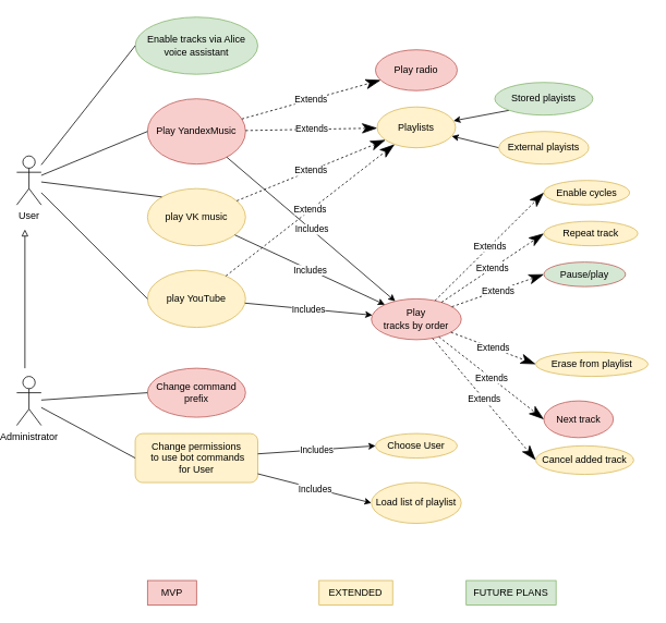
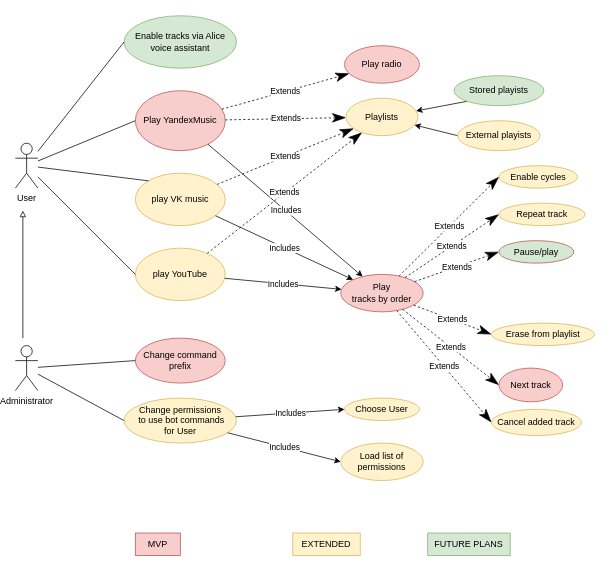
  <mxCell id="0" />
  <mxCell id="1" parent="0" />
  <mxCell id="2" value="Play YandexMusic" style="ellipse;whiteSpace=wrap;html=1;fillColor=#f8cecc;strokeColor=#b85450;" parent="1" vertex="1"><mxGeometry x="180" y="120" width="120" height="80" as="geometry" /></mxCell>
  <mxCell id="3" value="Play radio" style="ellipse;whiteSpace=wrap;html=1;fillColor=#f8cecc;strokeColor=#b85450;" parent="1" vertex="1"><mxGeometry x="459" y="60" width="100" height="50" as="geometry" /></mxCell>
  <mxCell id="4" value="Playlists" style="ellipse;whiteSpace=wrap;html=1;fillColor=#fff2cc;strokeColor=#d6b656;" parent="1" vertex="1"><mxGeometry x="461" y="130" width="96" height="50" as="geometry" /></mxCell>
  <mxCell id="5" value="Play&lt;br&gt;tracks by order" style="ellipse;whiteSpace=wrap;html=1;fillColor=#f8cecc;strokeColor=#b85450;" parent="1" vertex="1"><mxGeometry x="454" y="365" width="110" height="50" as="geometry" /></mxCell>
  <mxCell id="6" value="play VK music" style="ellipse;whiteSpace=wrap;html=1;fillColor=#fff2cc;strokeColor=#d6b656;" parent="1" vertex="1"><mxGeometry x="180" y="230" width="120" height="70" as="geometry" /></mxCell>
  <mxCell id="7" style="rounded=0;orthogonalLoop=1;jettySize=auto;html=1;exitX=0;exitY=1;exitDx=0;exitDy=0;" parent="1" source="8" target="4" edge="1"><mxGeometry relative="1" as="geometry" /></mxCell>
  <mxCell id="8" value="Stored playists" style="ellipse;whiteSpace=wrap;html=1;fillColor=#d5e8d4;strokeColor=#82b366;" parent="1" vertex="1"><mxGeometry x="605" y="100" width="120" height="40" as="geometry" /></mxCell>
  <mxCell id="9" style="rounded=0;orthogonalLoop=1;jettySize=auto;html=1;exitX=0;exitY=0.5;exitDx=0;exitDy=0;" parent="1" source="10" target="4" edge="1"><mxGeometry relative="1" as="geometry" /></mxCell>
  <mxCell id="10" value="External playists" style="ellipse;whiteSpace=wrap;html=1;fillColor=#fff2cc;strokeColor=#d6b656;" parent="1" vertex="1"><mxGeometry x="610" y="160" width="110" height="40" as="geometry" /></mxCell>
  <mxCell id="11" value="" style="endArrow=none;html=1;rounded=0;entryX=0;entryY=0.5;entryDx=0;entryDy=0;endFill=0;" parent="1" source="21" target="2" edge="1"><mxGeometry width="50" height="50" relative="1" as="geometry"><mxPoint x="70" y="160" as="sourcePoint" /><mxPoint x="390" y="300" as="targetPoint" /></mxGeometry></mxCell>
  <mxCell id="12" value="" style="endArrow=none;html=1;rounded=0;entryX=0;entryY=0;entryDx=0;entryDy=0;endFill=0;" parent="1" source="21" target="6" edge="1"><mxGeometry width="50" height="50" relative="1" as="geometry"><mxPoint x="70" y="160" as="sourcePoint" /><mxPoint x="180" y="170" as="targetPoint" /></mxGeometry></mxCell>
  <mxCell id="13" value="Administrator" style="shape=umlActor;verticalLabelPosition=bottom;verticalAlign=top;html=1;outlineConnect=0;" parent="1" vertex="1"><mxGeometry x="20" y="460" width="30" height="60" as="geometry" /></mxCell>
  <mxCell id="14" value="play YouTube" style="ellipse;whiteSpace=wrap;html=1;fillColor=#fff2cc;strokeColor=#d6b656;" parent="1" vertex="1"><mxGeometry x="180" y="330" width="120" height="70" as="geometry" /></mxCell>
  <mxCell id="15" value="" style="endArrow=none;html=1;rounded=0;entryX=0;entryY=0.5;entryDx=0;entryDy=0;endFill=0;" parent="1" source="21" target="14" edge="1"><mxGeometry width="50" height="50" relative="1" as="geometry"><mxPoint x="70" y="160" as="sourcePoint" /><mxPoint x="208" y="280" as="targetPoint" /></mxGeometry></mxCell>
  <mxCell id="16" value="Change command prefix" style="ellipse;whiteSpace=wrap;html=1;fillColor=#f8cecc;strokeColor=#b85450;" parent="1" vertex="1"><mxGeometry x="180" y="450" width="120" height="60" as="geometry" /></mxCell>
- <mxCell id="17" value="Change permissions&lt;br&gt;&amp;nbsp;to&amp;nbsp;use bot commands &lt;br&gt;for User" style="whiteSpace=wrap;html=1;fillColor=#fff2cc;strokeColor=#d6b656;rounded=1;" parent="1" vertex="1"><mxGeometry x="165" y="530" width="150" height="60" as="geometry" /></mxCell>
+ <mxCell id="17" value="Change permissions&lt;br&gt;&amp;nbsp;to&amp;nbsp;use bot commands &lt;br&gt;for User" style="ellipse;whiteSpace=wrap;html=1;fillColor=#fff2cc;strokeColor=#d6b656;" parent="1" vertex="1"><mxGeometry x="165" y="530" width="150" height="60" as="geometry" /></mxCell>
  <mxCell id="18" value="" style="endArrow=none;html=1;rounded=0;exitX=0;exitY=0.5;exitDx=0;exitDy=0;" parent="1" source="16" target="13" edge="1"><mxGeometry width="50" height="50" relative="1" as="geometry"><mxPoint x="340" y="450" as="sourcePoint" /><mxPoint x="390" y="400" as="targetPoint" /></mxGeometry></mxCell>
  <mxCell id="19" value="" style="endArrow=none;html=1;rounded=0;exitX=0;exitY=0.5;exitDx=0;exitDy=0;" parent="1" source="17" target="13" edge="1"><mxGeometry width="50" height="50" relative="1" as="geometry"><mxPoint x="190" y="510" as="sourcePoint" /><mxPoint x="60" y="501" as="targetPoint" /></mxGeometry></mxCell>
  <mxCell id="20" value="" style="endArrow=block;html=1;rounded=0;endFill=0;" parent="1" edge="1"><mxGeometry width="50" height="50" relative="1" as="geometry"><mxPoint x="30" y="450" as="sourcePoint" /><mxPoint x="30" y="280" as="targetPoint" /></mxGeometry></mxCell>
  <mxCell id="21" value="User" style="shape=umlActor;verticalLabelPosition=bottom;verticalAlign=top;html=1;outlineConnect=0;" parent="1" vertex="1"><mxGeometry x="20" y="190" width="30" height="60" as="geometry" /></mxCell>
  <mxCell id="22" value="Extends" style="endArrow=classicThin;endSize=16;endFill=1;html=1;rounded=0;dashed=1;" parent="1" source="2" target="3" edge="1"><mxGeometry width="160" relative="1" as="geometry"><mxPoint x="280" y="430" as="sourcePoint" /><mxPoint x="440" y="430" as="targetPoint" /></mxGeometry></mxCell>
  <mxCell id="23" value="" style="endArrow=classic;html=1;rounded=0;" parent="1" source="2" target="5" edge="1"><mxGeometry relative="1" as="geometry"><mxPoint x="306" y="184" as="sourcePoint" /><mxPoint x="395" y="205" as="targetPoint" /></mxGeometry></mxCell>
  <mxCell id="24" value="Includes" style="edgeLabel;resizable=0;html=1;align=center;verticalAlign=middle;" parent="23" connectable="0" vertex="1"><mxGeometry relative="1" as="geometry" /></mxCell>
  <mxCell id="25" value="" style="endArrow=none;html=1;rounded=0;startArrow=classic;startFill=1;endFill=0;" parent="1" source="5" target="6" edge="1"><mxGeometry relative="1" as="geometry"><mxPoint x="316" y="194" as="sourcePoint" /><mxPoint x="405" y="215" as="targetPoint" /></mxGeometry></mxCell>
  <mxCell id="26" value="Includes" style="edgeLabel;resizable=0;html=1;align=center;verticalAlign=middle;" parent="25" connectable="0" vertex="1"><mxGeometry relative="1" as="geometry" /></mxCell>
  <mxCell id="27" value="" style="endArrow=classic;html=1;rounded=0;startArrow=none;startFill=0;endFill=1;" parent="1" source="14" target="5" edge="1"><mxGeometry relative="1" as="geometry"><mxPoint x="326" y="204" as="sourcePoint" /><mxPoint x="415" y="225" as="targetPoint" /></mxGeometry></mxCell>
  <mxCell id="28" value="Includes" style="edgeLabel;resizable=0;html=1;align=center;verticalAlign=middle;" parent="27" connectable="0" vertex="1"><mxGeometry relative="1" as="geometry" /></mxCell>
  <mxCell id="29" value="Extends" style="endArrow=classicThin;endSize=16;endFill=1;html=1;rounded=0;dashed=1;" parent="1" source="6" target="4" edge="1"><mxGeometry width="160" relative="1" as="geometry"><mxPoint x="303" y="151" as="sourcePoint" /><mxPoint x="393" y="119" as="targetPoint" /></mxGeometry></mxCell>
  <mxCell id="30" value="Extends" style="endArrow=classicThin;endSize=16;endFill=1;html=1;rounded=0;dashed=1;" parent="1" source="2" target="4" edge="1"><mxGeometry width="160" relative="1" as="geometry"><mxPoint x="313" y="161" as="sourcePoint" /><mxPoint x="403" y="129" as="targetPoint" /></mxGeometry></mxCell>
  <mxCell id="31" value="Extends" style="endArrow=classicThin;endSize=16;endFill=1;html=1;rounded=0;dashed=1;" parent="1" source="14" target="4" edge="1"><mxGeometry width="160" relative="1" as="geometry"><mxPoint x="323" y="171" as="sourcePoint" /><mxPoint x="413" y="139" as="targetPoint" /></mxGeometry></mxCell>
  <mxCell id="32" value="Pause/play" style="ellipse;whiteSpace=wrap;html=1;fillColor=#d5e8d4;strokeColor=#b85450;" parent="1" vertex="1"><mxGeometry x="665" y="320" width="100" height="30" as="geometry" /></mxCell>
  <mxCell id="33" value="Repeat track" style="ellipse;whiteSpace=wrap;html=1;fillColor=#fff2cc;strokeColor=#d6b656;" parent="1" vertex="1"><mxGeometry x="665" y="270" width="115" height="30" as="geometry" /></mxCell>
  <mxCell id="34" value="Enable cycles" style="ellipse;whiteSpace=wrap;html=1;fillColor=#fff2cc;strokeColor=#d6b656;" parent="1" vertex="1"><mxGeometry x="665" y="220" width="105" height="30" as="geometry" /></mxCell>
  <mxCell id="35" value="Erase from playlist" style="ellipse;whiteSpace=wrap;html=1;fillColor=#fff2cc;strokeColor=#d6b656;" parent="1" vertex="1"><mxGeometry x="655" y="430" width="137.5" height="30" as="geometry" /></mxCell>
  <mxCell id="36" value="Next track" style="ellipse;whiteSpace=wrap;html=1;fillColor=#f8cecc;strokeColor=#b85450;" parent="1" vertex="1"><mxGeometry x="665" y="490" width="85" height="45" as="geometry" /></mxCell>
  <mxCell id="37" value="Extends" style="endArrow=classicThin;endSize=16;endFill=1;html=1;rounded=0;dashed=1;entryX=0;entryY=0.5;entryDx=0;entryDy=0;" parent="1" source="5" target="34" edge="1"><mxGeometry width="160" relative="1" as="geometry"><mxPoint x="574" y="400" as="sourcePoint" /><mxPoint x="660" y="400" as="targetPoint" /></mxGeometry></mxCell>
  <mxCell id="38" value="Extends" style="endArrow=classicThin;endSize=16;endFill=1;html=1;rounded=0;dashed=1;entryX=0;entryY=0.5;entryDx=0;entryDy=0;" parent="1" source="5" target="33" edge="1"><mxGeometry width="160" relative="1" as="geometry"><mxPoint x="584" y="410" as="sourcePoint" /><mxPoint x="670" y="410" as="targetPoint" /></mxGeometry></mxCell>
  <mxCell id="39" value="Extends" style="endArrow=classicThin;endSize=16;endFill=1;html=1;rounded=0;dashed=1;entryX=0;entryY=0.5;entryDx=0;entryDy=0;" parent="1" source="5" target="32" edge="1"><mxGeometry width="160" relative="1" as="geometry"><mxPoint x="594" y="420" as="sourcePoint" /><mxPoint x="680" y="420" as="targetPoint" /></mxGeometry></mxCell>
  <mxCell id="40" value="Extends" style="endArrow=classicThin;endSize=16;endFill=1;html=1;rounded=0;dashed=1;entryX=0;entryY=0.5;entryDx=0;entryDy=0;" parent="1" source="5" target="35" edge="1"><mxGeometry width="160" relative="1" as="geometry"><mxPoint x="604" y="430" as="sourcePoint" /><mxPoint x="690" y="430" as="targetPoint" /></mxGeometry></mxCell>
  <mxCell id="41" value="Extends" style="endArrow=classicThin;endSize=16;endFill=1;html=1;rounded=0;dashed=1;entryX=0;entryY=0.5;entryDx=0;entryDy=0;" parent="1" source="5" target="36" edge="1"><mxGeometry width="160" relative="1" as="geometry"><mxPoint x="614" y="440" as="sourcePoint" /><mxPoint x="700" y="440" as="targetPoint" /></mxGeometry></mxCell>
  <mxCell id="42" value="Choose User" style="ellipse;whiteSpace=wrap;html=1;fillColor=#fff2cc;strokeColor=#d6b656;" parent="1" vertex="1"><mxGeometry x="459" y="530" width="100" height="30" as="geometry" /></mxCell>
- <mxCell id="43" value="Load list of playlist" style="ellipse;whiteSpace=wrap;html=1;fillColor=#fff2cc;strokeColor=#d6b656;" parent="1" vertex="1"><mxGeometry x="454" y="590" width="110" height="50" as="geometry" /></mxCell>
+ <mxCell id="43" value="Load list of permissions" style="ellipse;whiteSpace=wrap;html=1;fillColor=#fff2cc;strokeColor=#d6b656;" parent="1" vertex="1"><mxGeometry x="454" y="590" width="110" height="50" as="geometry" /></mxCell>
  <mxCell id="44" value="" style="endArrow=classic;html=1;rounded=0;startArrow=none;startFill=0;endFill=1;entryX=0;entryY=0.5;entryDx=0;entryDy=0;" parent="1" source="17" target="42" edge="1"><mxGeometry relative="1" as="geometry"><mxPoint x="309" y="380" as="sourcePoint" /><mxPoint x="465" y="395" as="targetPoint" /></mxGeometry></mxCell>
  <mxCell id="45" value="Includes" style="edgeLabel;resizable=0;html=1;align=center;verticalAlign=middle;" parent="44" connectable="0" vertex="1"><mxGeometry relative="1" as="geometry" /></mxCell>
  <mxCell id="46" value="" style="endArrow=classic;html=1;rounded=0;startArrow=none;startFill=0;endFill=1;entryX=0;entryY=0.5;entryDx=0;entryDy=0;" parent="1" source="17" target="43" edge="1"><mxGeometry relative="1" as="geometry"><mxPoint x="319" y="390" as="sourcePoint" /><mxPoint x="475" y="405" as="targetPoint" /></mxGeometry></mxCell>
  <mxCell id="47" value="Includes" style="edgeLabel;resizable=0;html=1;align=center;verticalAlign=middle;" parent="46" connectable="0" vertex="1"><mxGeometry relative="1" as="geometry" /></mxCell>
  <mxCell id="48" value="Cancel added track" style="ellipse;whiteSpace=wrap;html=1;fillColor=#fff2cc;strokeColor=#d6b656;" parent="1" vertex="1"><mxGeometry x="655" y="545" width="120" height="35" as="geometry" /></mxCell>
  <mxCell id="49" value="Extends" style="endArrow=classicThin;endSize=16;endFill=1;html=1;rounded=0;dashed=1;entryX=0;entryY=0.5;entryDx=0;entryDy=0;" parent="1" source="5" target="48" edge="1"><mxGeometry width="160" relative="1" as="geometry"><mxPoint x="548" y="421" as="sourcePoint" /><mxPoint x="675" y="515" as="targetPoint" /></mxGeometry></mxCell>
  <mxCell id="50" value="MVP" style="rounded=0;whiteSpace=wrap;html=1;fillColor=#f8cecc;strokeColor=#b85450;" parent="1" vertex="1"><mxGeometry x="180" y="710" width="60" height="30" as="geometry" /></mxCell>
  <mxCell id="51" value="EXTENDED" style="rounded=0;whiteSpace=wrap;html=1;fillColor=#fff2cc;strokeColor=#d6b656;" parent="1" vertex="1"><mxGeometry x="390" y="710" width="90" height="30" as="geometry" /></mxCell>
  <mxCell id="52" value="FUTURE PLANS" style="rounded=0;whiteSpace=wrap;html=1;fillColor=#d5e8d4;strokeColor=#82b366;" parent="1" vertex="1"><mxGeometry x="570" y="710" width="110" height="30" as="geometry" /></mxCell>
  <mxCell id="53" value="Enable tracks via Alice voice assistant" style="ellipse;whiteSpace=wrap;html=1;fillColor=#d5e8d4;strokeColor=#82b366;" parent="1" vertex="1"><mxGeometry x="165" y="20" width="150" height="70" as="geometry" /></mxCell>
  <mxCell id="54" value="" style="endArrow=none;html=1;rounded=0;entryX=0;entryY=0.5;entryDx=0;entryDy=0;endFill=0;" parent="1" source="21" target="53" edge="1"><mxGeometry width="50" height="50" relative="1" as="geometry"><mxPoint x="60" y="224" as="sourcePoint" /><mxPoint x="190" y="170" as="targetPoint" /></mxGeometry></mxCell>
